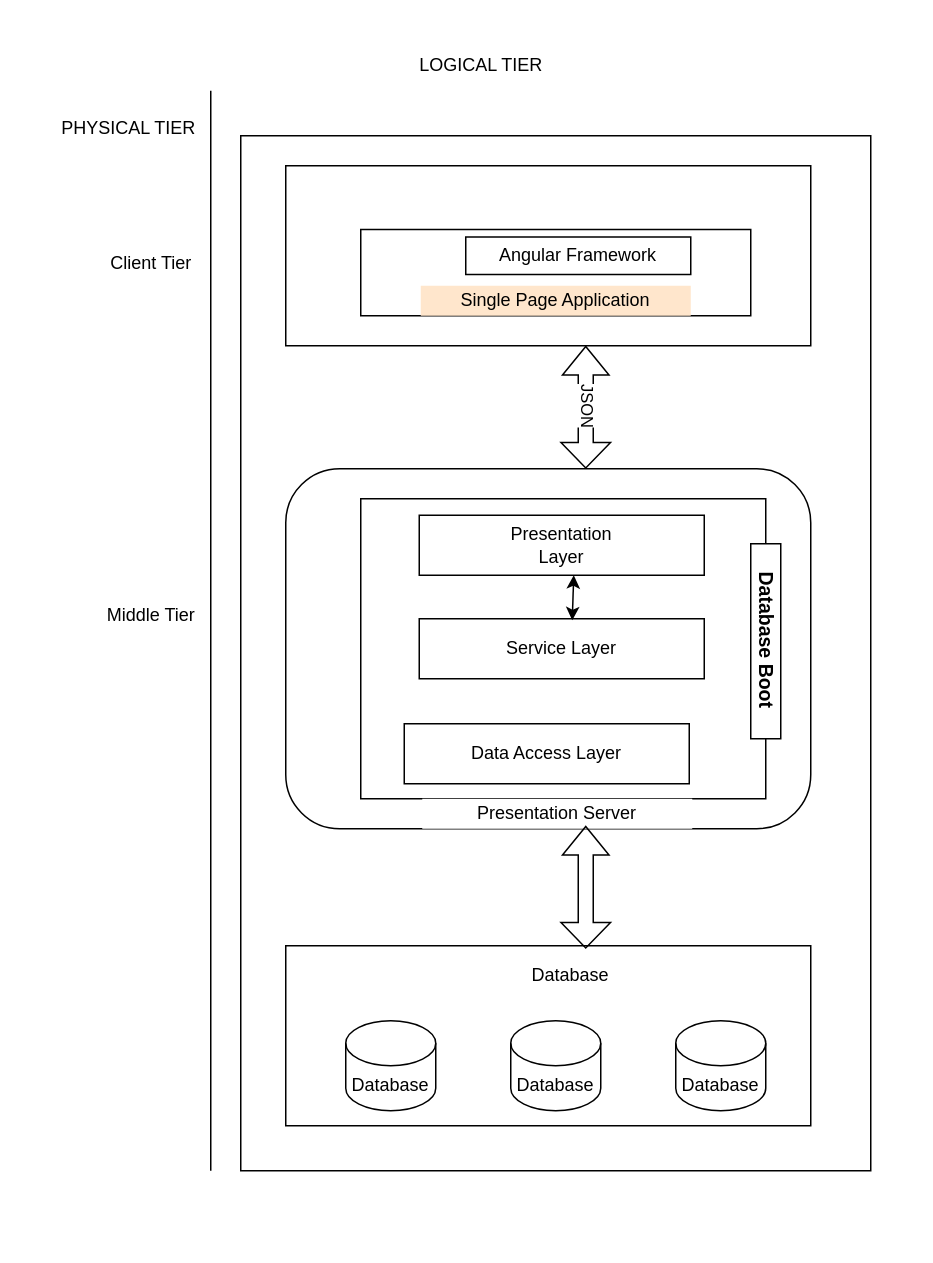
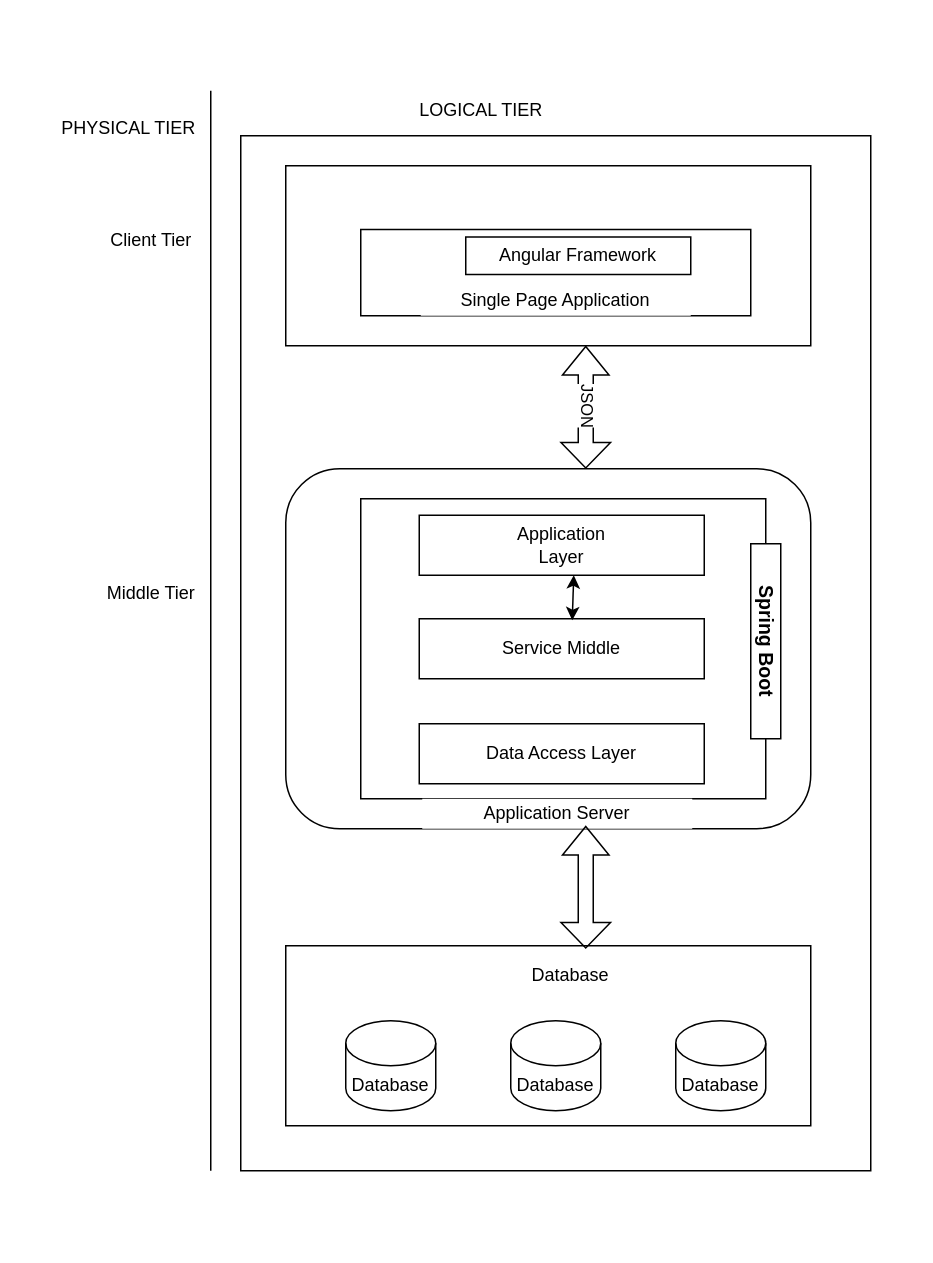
  <mxCell id="0" />
  <mxCell id="1" parent="0" />
  <mxCell id="2" value="" style="rounded=0;whiteSpace=wrap;html=1;strokeColor=none;" vertex="1" parent="1"><mxGeometry x="20" y="20" width="580" height="800" as="geometry" /></mxCell>
  <mxCell id="3" value="" style="rounded=0;whiteSpace=wrap;html=1;" vertex="1" parent="1"><mxGeometry x="160" y="90" width="420" height="690" as="geometry" /></mxCell>
  <mxCell id="4" value="" style="rounded=0;whiteSpace=wrap;html=1;" vertex="1" parent="1"><mxGeometry x="190" y="110" width="350" height="120" as="geometry" /></mxCell>
  <mxCell id="5" value="" style="rounded=0;whiteSpace=wrap;html=1;" vertex="1" parent="1"><mxGeometry x="190" y="630" width="350" height="120" as="geometry" /></mxCell>
  <mxCell id="6" value="Database" style="shape=cylinder3;whiteSpace=wrap;html=1;boundedLbl=1;backgroundOutline=1;size=15;" vertex="1" parent="1"><mxGeometry x="230" y="680" width="60" height="60" as="geometry" /></mxCell>
  <mxCell id="7" value="Database" style="shape=cylinder3;whiteSpace=wrap;html=1;boundedLbl=1;backgroundOutline=1;size=15;" vertex="1" parent="1"><mxGeometry x="340" y="680" width="60" height="60" as="geometry" /></mxCell>
  <mxCell id="8" value="Database" style="shape=cylinder3;whiteSpace=wrap;html=1;boundedLbl=1;backgroundOutline=1;size=15;" vertex="1" parent="1"><mxGeometry x="450" y="680" width="60" height="60" as="geometry" /></mxCell>
  <mxCell id="9" value="" style="rounded=1;whiteSpace=wrap;html=1;" vertex="1" parent="1"><mxGeometry x="190" y="312" width="350" height="240" as="geometry" /></mxCell>
  <mxCell id="10" value="" style="rounded=0;whiteSpace=wrap;html=1;" vertex="1" parent="1"><mxGeometry x="240" y="332" width="270" height="200" as="geometry" /></mxCell>
- <mxCell id="11" value="Presentation&lt;div&gt;Layer&lt;/div&gt;" style="rounded=0;whiteSpace=wrap;html=1;" vertex="1" parent="1"><mxGeometry x="279" y="343" width="190" height="40" as="geometry" /></mxCell>
- <mxCell id="12" value="Service Layer" style="rounded=0;whiteSpace=wrap;html=1;" vertex="1" parent="1"><mxGeometry x="279" y="412" width="190" height="40" as="geometry" /></mxCell>
- <mxCell id="13" value="Data Access Layer" style="rounded=0;whiteSpace=wrap;html=1;" vertex="1" parent="1"><mxGeometry x="269" y="482" width="190" height="40" as="geometry" /></mxCell>
- <mxCell id="14" value="&lt;font size=&quot;1&quot; style=&quot;&quot;&gt;&lt;b style=&quot;font-size: 13px;&quot;&gt;Database Boot&lt;/b&gt;&lt;/font&gt;" style="rounded=0;whiteSpace=wrap;html=1;textDirection=vertical-lr;" vertex="1" parent="1"><mxGeometry x="500" y="362" width="20" height="130" as="geometry" /></mxCell>
+ <mxCell id="11" value="Application&lt;div&gt;Layer&lt;/div&gt;" style="rounded=0;whiteSpace=wrap;html=1;" vertex="1" parent="1"><mxGeometry x="279" y="343" width="190" height="40" as="geometry" /></mxCell>
+ <mxCell id="12" value="Service Middle" style="rounded=0;whiteSpace=wrap;html=1;" vertex="1" parent="1"><mxGeometry x="279" y="412" width="190" height="40" as="geometry" /></mxCell>
+ <mxCell id="13" value="Data Access Layer" style="rounded=0;whiteSpace=wrap;html=1;" vertex="1" parent="1"><mxGeometry x="279" y="482" width="190" height="40" as="geometry" /></mxCell>
+ <mxCell id="14" value="&lt;font size=&quot;1&quot; style=&quot;&quot;&gt;&lt;b style=&quot;font-size: 13px;&quot;&gt;Spring Boot&lt;/b&gt;&lt;/font&gt;" style="rounded=0;whiteSpace=wrap;html=1;textDirection=vertical-lr;" vertex="1" parent="1"><mxGeometry x="500" y="362" width="20" height="130" as="geometry" /></mxCell>
  <mxCell id="15" value="" style="rounded=0;whiteSpace=wrap;html=1;" vertex="1" parent="1"><mxGeometry x="240" y="152.5" width="260" height="57.5" as="geometry" /></mxCell>
  <mxCell id="16" value="Angular Framework" style="rounded=0;whiteSpace=wrap;html=1;" vertex="1" parent="1"><mxGeometry x="310" y="157.5" width="150" height="25" as="geometry" /></mxCell>
- <mxCell id="17" value="Single Page Application" style="rounded=0;whiteSpace=wrap;html=1;strokeWidth=0;strokeColor=none;fillColor=#ffe6cc;" vertex="1" parent="1"><mxGeometry x="280" y="190" width="180" height="20" as="geometry" /></mxCell>
- <mxCell id="18" value="Presentation Server" style="rounded=0;whiteSpace=wrap;html=1;strokeWidth=0;strokeColor=none;" vertex="1" parent="1"><mxGeometry x="281" y="532" width="180" height="20" as="geometry" /></mxCell>
+ <mxCell id="17" value="Single Page Application" style="rounded=0;whiteSpace=wrap;html=1;strokeWidth=0;strokeColor=none;" vertex="1" parent="1"><mxGeometry x="280" y="190" width="180" height="20" as="geometry" /></mxCell>
+ <mxCell id="18" value="Application Server" style="rounded=0;whiteSpace=wrap;html=1;strokeWidth=0;strokeColor=none;" vertex="1" parent="1"><mxGeometry x="281" y="532" width="180" height="20" as="geometry" /></mxCell>
  <mxCell id="19" value="Database" style="rounded=0;whiteSpace=wrap;html=1;strokeWidth=0;strokeColor=none;" vertex="1" parent="1"><mxGeometry x="290" y="640" width="180" height="20" as="geometry" /></mxCell>
  <mxCell id="20" value="" style="shape=flexArrow;endArrow=classic;startArrow=classic;html=1;rounded=0;startWidth=22;startSize=5.33;" edge="1" parent="1"><mxGeometry width="100" height="100" relative="1" as="geometry"><mxPoint x="390" y="312" as="sourcePoint" /><mxPoint x="390" y="230" as="targetPoint" /></mxGeometry></mxCell>
  <mxCell id="21" value="JSON" style="edgeLabel;html=1;align=center;verticalAlign=middle;resizable=0;points=[];textDirection=vertical-lr;" vertex="1" connectable="0" parent="20"><mxGeometry x="0.049" y="1" relative="1" as="geometry"><mxPoint as="offset" /></mxGeometry></mxCell>
  <mxCell id="22" value="" style="shape=flexArrow;endArrow=classic;startArrow=classic;html=1;rounded=0;startWidth=22;startSize=5.33;" edge="1" parent="1"><mxGeometry width="100" height="100" relative="1" as="geometry"><mxPoint x="390" y="632" as="sourcePoint" /><mxPoint x="390" y="550" as="targetPoint" /></mxGeometry></mxCell>
  <mxCell id="23" value="" style="endArrow=classic;startArrow=classic;html=1;rounded=0;entryX=0.542;entryY=0.025;entryDx=0;entryDy=0;entryPerimeter=0;exitX=0.547;exitY=1.025;exitDx=0;exitDy=0;exitPerimeter=0;" edge="1" parent="1"><mxGeometry width="50" height="50" relative="1" as="geometry"><mxPoint x="382" y="383" as="sourcePoint" /><mxPoint x="381" y="413" as="targetPoint" /></mxGeometry></mxCell>
- <mxCell id="24" value="LOGICAL TIER" style="text;html=1;align=center;verticalAlign=middle;resizable=0;points=[];autosize=1;strokeColor=none;fillColor=none;" vertex="1" parent="1"><mxGeometry x="265" y="28" width="110" height="30" as="geometry" /></mxCell>
+ <mxCell id="24" value="LOGICAL TIER" style="text;html=1;align=center;verticalAlign=middle;resizable=0;points=[];autosize=1;strokeColor=none;fillColor=none;" vertex="1" parent="1"><mxGeometry x="265" y="58" width="110" height="30" as="geometry" /></mxCell>
  <mxCell id="25" value="PHYSICAL TIER" style="text;html=1;align=center;verticalAlign=middle;resizable=0;points=[];autosize=1;strokeColor=none;fillColor=none;" vertex="1" parent="1"><mxGeometry x="30" y="70" width="110" height="30" as="geometry" /></mxCell>
- <mxCell id="26" value="Client Tier" style="text;html=1;align=center;verticalAlign=middle;resizable=0;points=[];autosize=1;strokeColor=none;fillColor=none;" vertex="1" parent="1"><mxGeometry x="60" y="160" width="80" height="30" as="geometry" /></mxCell>
- <mxCell id="27" value="Middle Tier" style="text;html=1;align=center;verticalAlign=middle;resizable=0;points=[];autosize=1;strokeColor=none;fillColor=none;" vertex="1" parent="1"><mxGeometry x="60" y="395" width="80" height="30" as="geometry" /></mxCell>
+ <mxCell id="26" value="Client Tier" style="text;html=1;align=center;verticalAlign=middle;resizable=0;points=[];autosize=1;strokeColor=none;fillColor=none;" vertex="1" parent="1"><mxGeometry x="60" y="145" width="80" height="30" as="geometry" /></mxCell>
+ <mxCell id="27" value="Middle Tier" style="text;html=1;align=center;verticalAlign=middle;resizable=0;points=[];autosize=1;strokeColor=none;fillColor=none;" vertex="1" parent="1"><mxGeometry x="60" y="380" width="80" height="30" as="geometry" /></mxCell>
  <mxCell id="28" value="" style="endArrow=none;html=1;rounded=0;" edge="1" parent="1"><mxGeometry width="50" height="50" relative="1" as="geometry"><mxPoint x="140" y="780" as="sourcePoint" /><mxPoint x="140" y="60" as="targetPoint" /></mxGeometry></mxCell>
